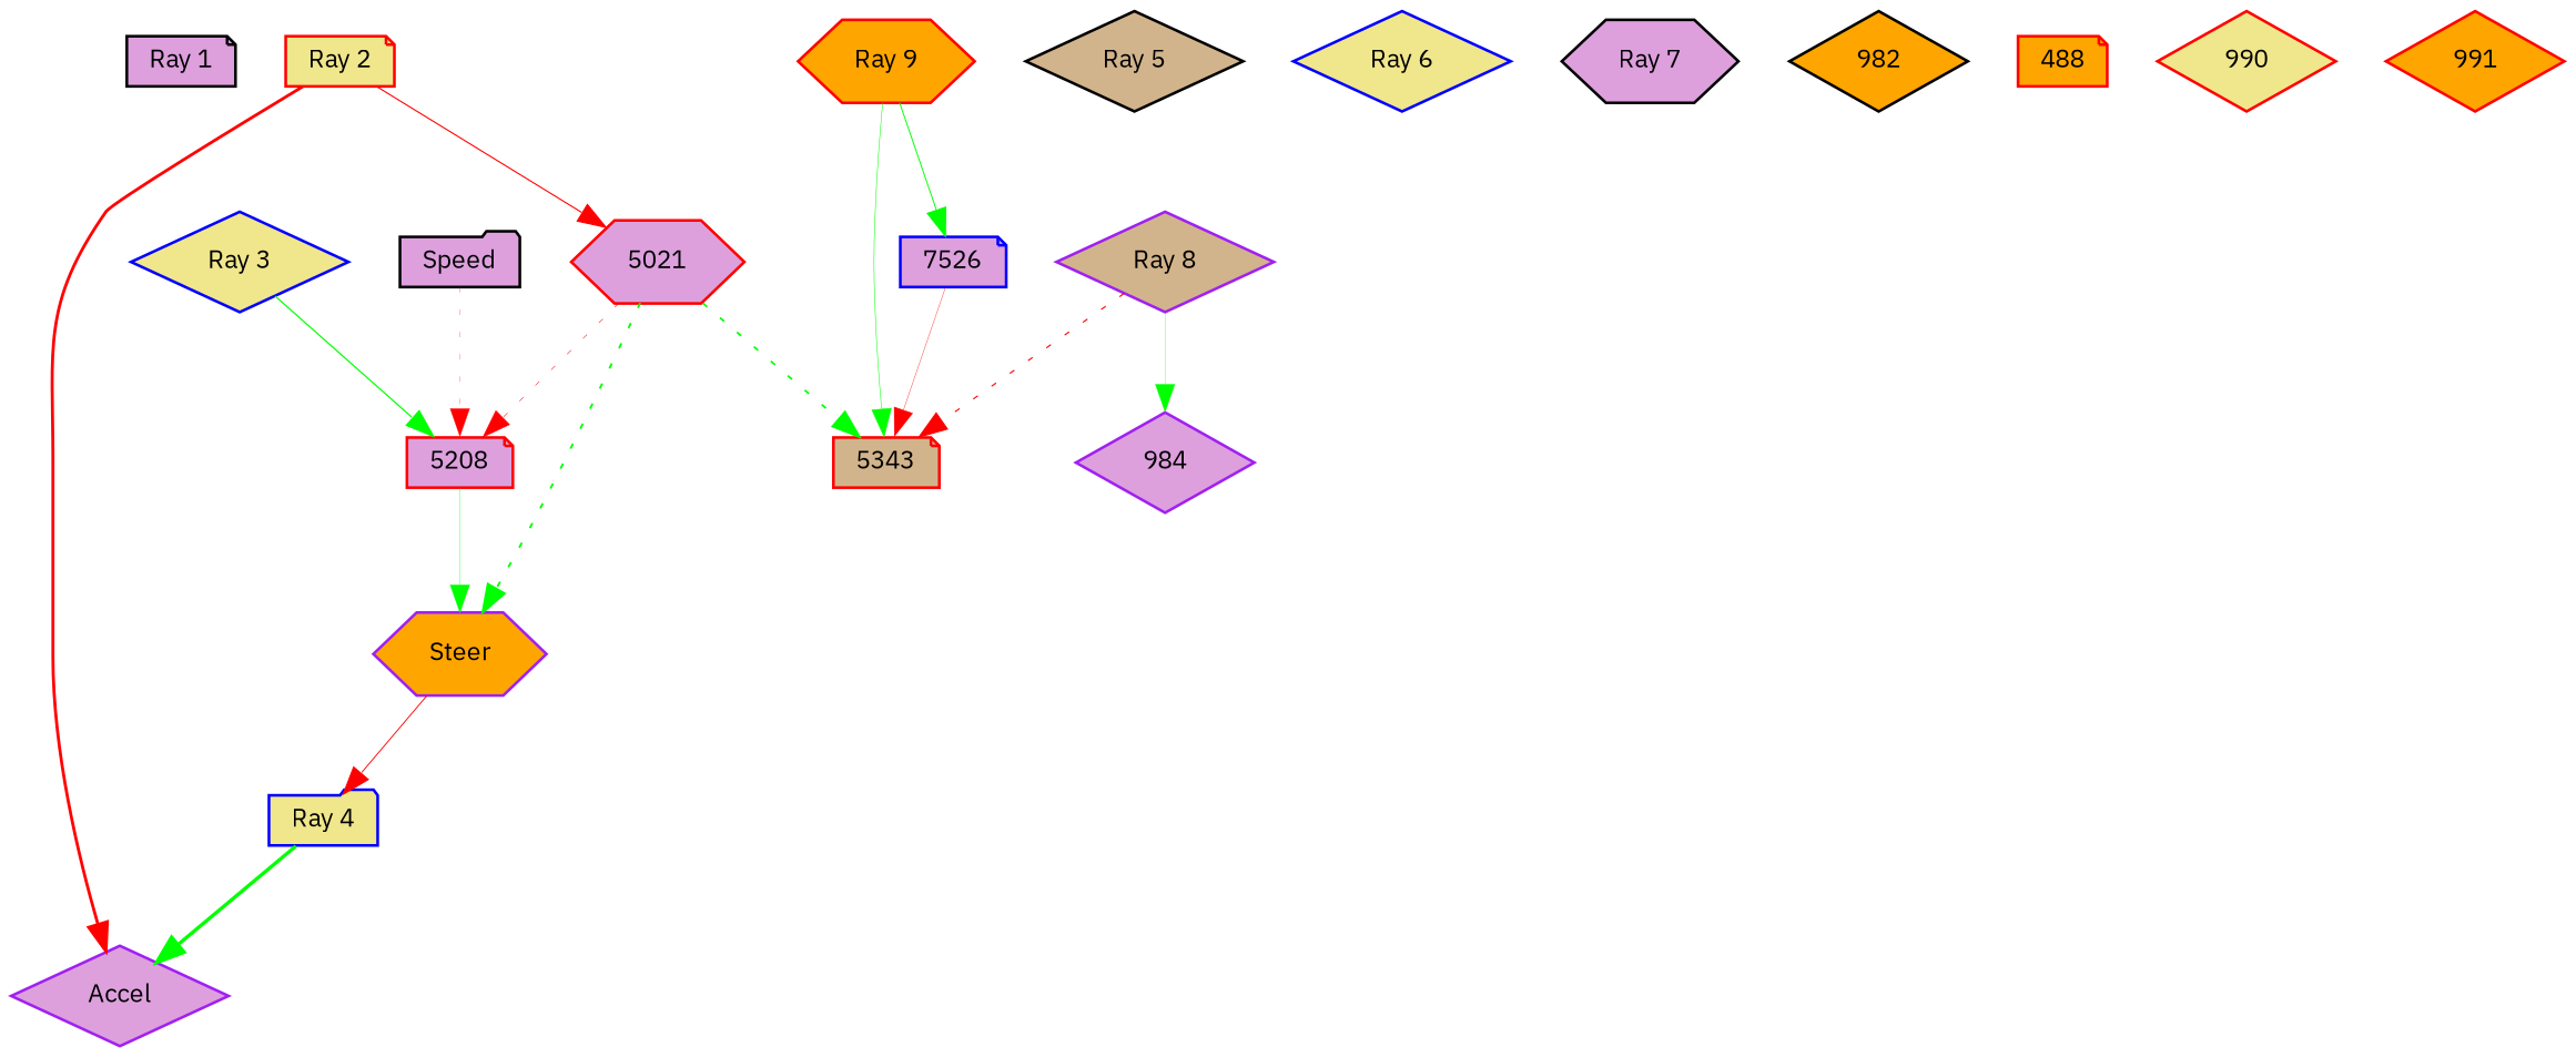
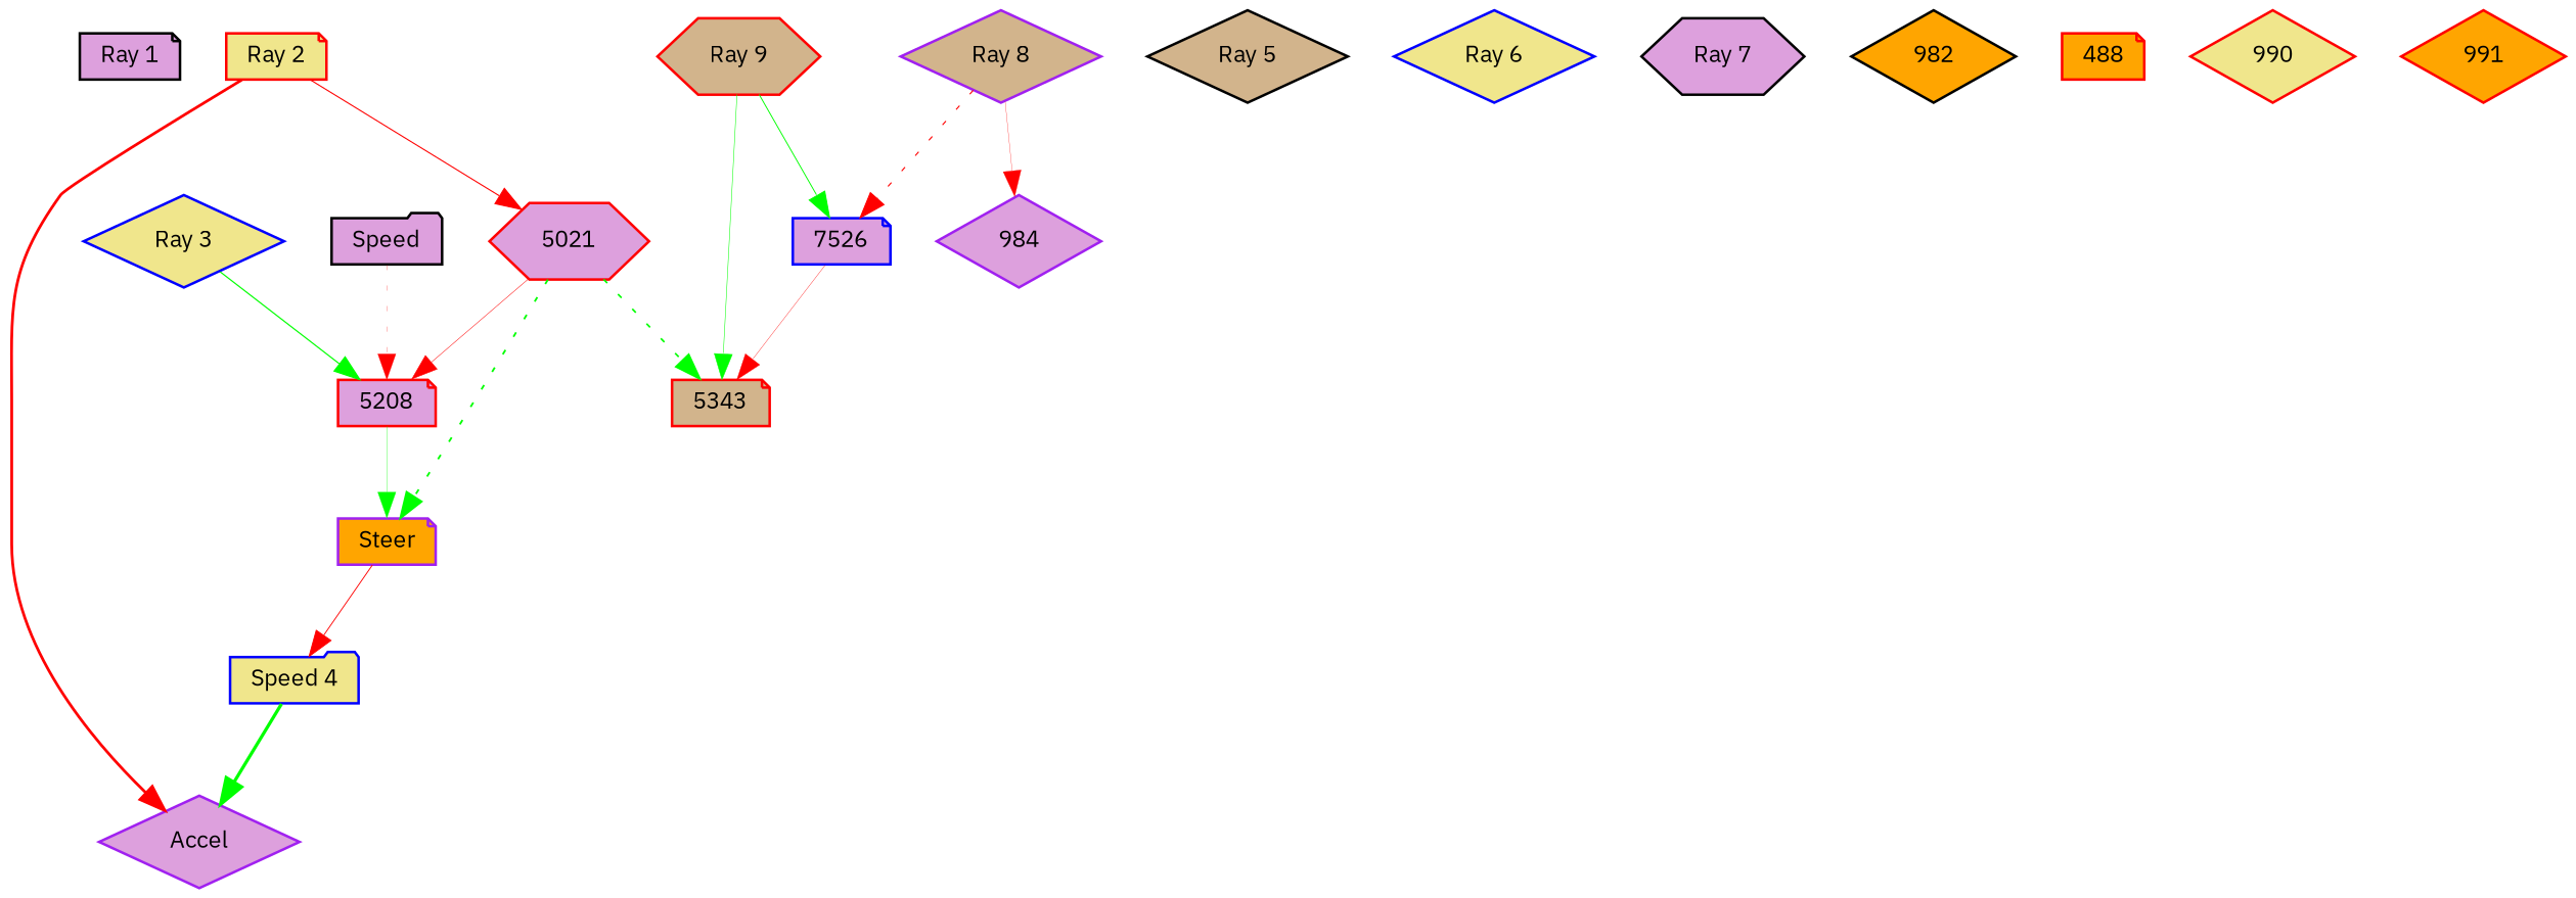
  digraph {
    fontname="IBM Plex Sans"
    node [color=red fillcolor=plum fontname="IBM Plex Sans" fontsize=9 shape=diamond style=filled]
    edge [color=green fontname="IBM Plex Sans" style=bold]
    "Ray 1" [color=black height=0.2 shape=note width=0.2]
    "Ray 2" [fillcolor=khaki height=0.2 shape=note width=0.2]
    Accel [color=purple height=0.2 width=0.2]
    5021 [height=0.2 shape=hexagon width=0.2]
    5208 [height=0.2 shape=note width=0.2]
-   Steer [color=purple fillcolor=orange height=0.2 shape=hexagon width=0.2]
+   Steer [color=purple fillcolor=orange height=0.2 shape=note width=0.2]
    5343 [fillcolor=tan height=0.2 shape=note width=0.2]
    "Ray 3" [color=blue fillcolor=khaki height=0.2 width=0.2]
-   "Ray 4" [color=blue fillcolor=khaki height=0.2 shape=folder width=0.2]
+   "Ray 4" [color=blue fillcolor=khaki height=0.2 shape=folder width=0.2 label="Speed 4"]
    "Ray 5" [color=black fillcolor=tan height=0.2 width=0.2]
    "Ray 6" [color=blue fillcolor=khaki height=0.2 width=0.2]
    "Ray 7" [color=black height=0.2 shape=hexagon width=0.2]
    "Ray 8" [color=purple fillcolor=tan height=0.2 width=0.2]
    984 [color=purple height=0.2 width=0.2]
-   "Ray 9" [fillcolor=orange height=0.2 shape=hexagon width=0.2]
+   "Ray 9" [fillcolor=tan height=0.2 shape=hexagon width=0.2]
    7526 [color=blue height=0.2 shape=note width=0.2]
    Speed [color=black height=0.2 shape=folder width=0.2]
    982 [color=black fillcolor=orange height=0.2 width=0.2]
    n19 [fillcolor=orange height=0.2 label=488 shape=note width=0.2]
    990 [fillcolor=khaki height=0.2 width=0.2]
    991 [fillcolor=orange height=0.2 width=0.2]
    "Ray 2" -> Accel [color=red penwidth=1.0901167364403597]
    "Ray 2" -> 5021 [color=red penwidth=0.42729689566458773]
-   5021 -> 5208 [color=red penwidth=0.1946313006469158 style=dotted]
+   5021 -> 5208 [color=red penwidth=0.1946313006469158]
    5021 -> Steer [penwidth=0.7208604633514503 style=dotted]
    5021 -> 5343 [penwidth=0.6685351907133651 style=dotted]
    5208 -> Steer [penwidth=0.13106562710123962]
    Steer -> "Ray 4" [color=red penwidth=0.3552532421933061]
    "Ray 3" -> 5208 [penwidth=0.4666136528035634]
    "Ray 4" -> Accel [penwidth=1.2759682836970303]
-   "Ray 8" -> 5343 [color=red penwidth=0.43902349451979905 style=dotted]
-   "Ray 8" -> 984 [penwidth=0.11184513651418748]
+   "Ray 8" -> 7526 [color=red penwidth=0.43902349451979905 style=dotted]
+   "Ray 8" -> 984 [color=red penwidth=0.11184513651418748]
    "Ray 9" -> 5343 [penwidth=0.20091516632084078]
    "Ray 9" -> 7526 [penwidth=0.3680814530861567]
    7526 -> 5343 [color=red penwidth=0.13935767144008188]
    Speed -> 5208 [color=red penwidth=0.10393751560655344 style=dotted]
  }
